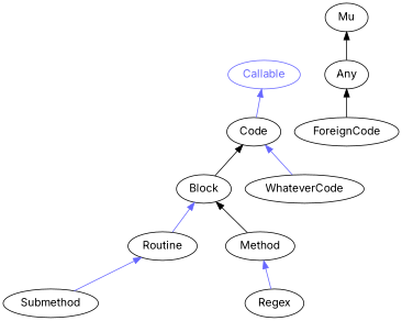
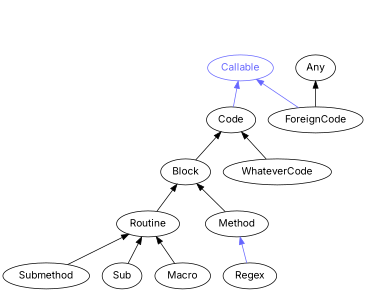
  digraph {
    fontname=Inter
    rankdir=BT
    splines=polyline
    node [color="#000000" fontcolor="#000000" fontname=Inter]
    edge [color="#000000" fontname=Inter]
    Callable [color="#6666FF" fontcolor="#6666FF"]
    Any
-   Mu
    Code
    ForeignCode
    Block
    WhateverCode
    Routine
    Submethod
+   Sub
    Method
+   Macro
    Regex
-   Any -> Mu
    Code -> Callable [color="#6666FF"]
+   ForeignCode -> Callable [color="#6666FF"]
    ForeignCode -> Any
    Block -> Code
-   WhateverCode -> Code [color="#6666FF"]
-   Routine -> Block [color="#6666FF"]
-   Submethod -> Routine [color="#6666FF"]
+   WhateverCode -> Code
+   Routine -> Block
+   Submethod -> Routine
+   Sub -> Routine
    Method -> Block
+   Macro -> Routine
    Regex -> Method [color="#6666FF"]
  }
